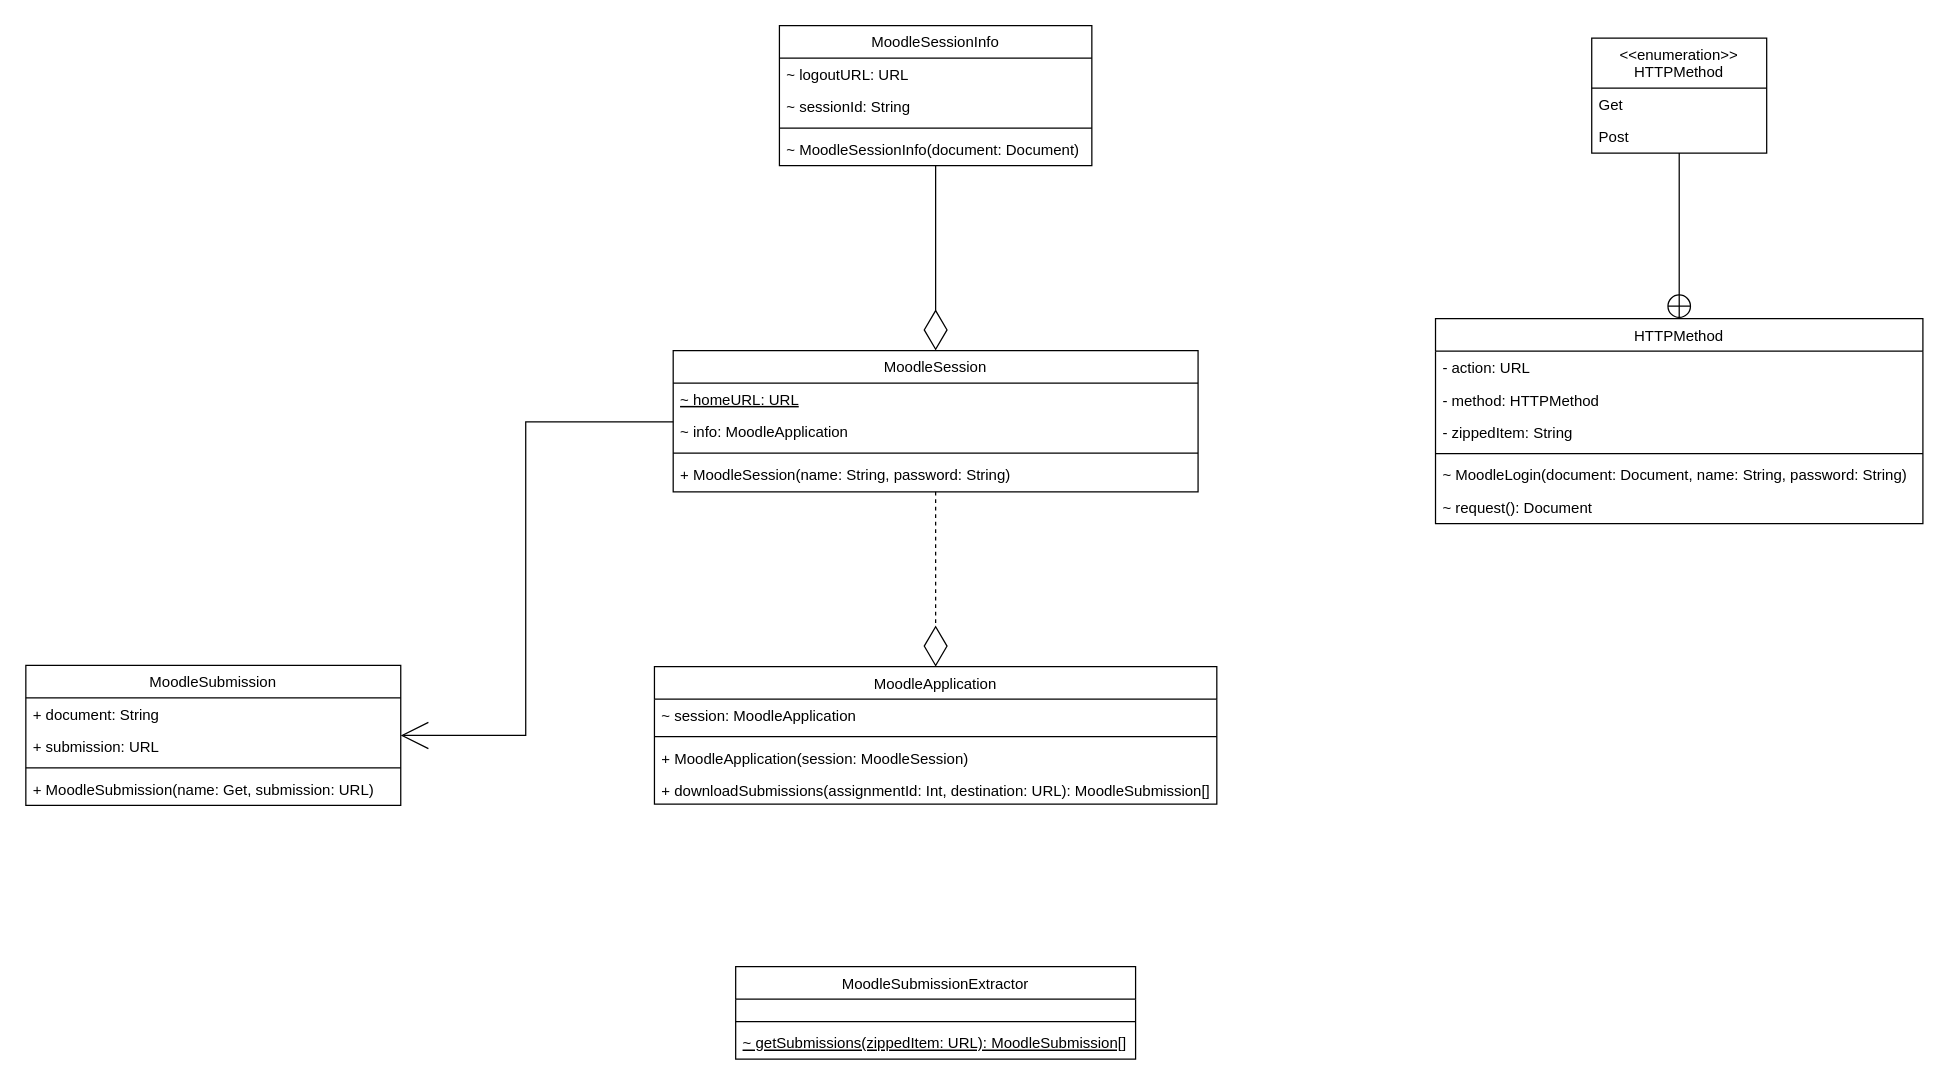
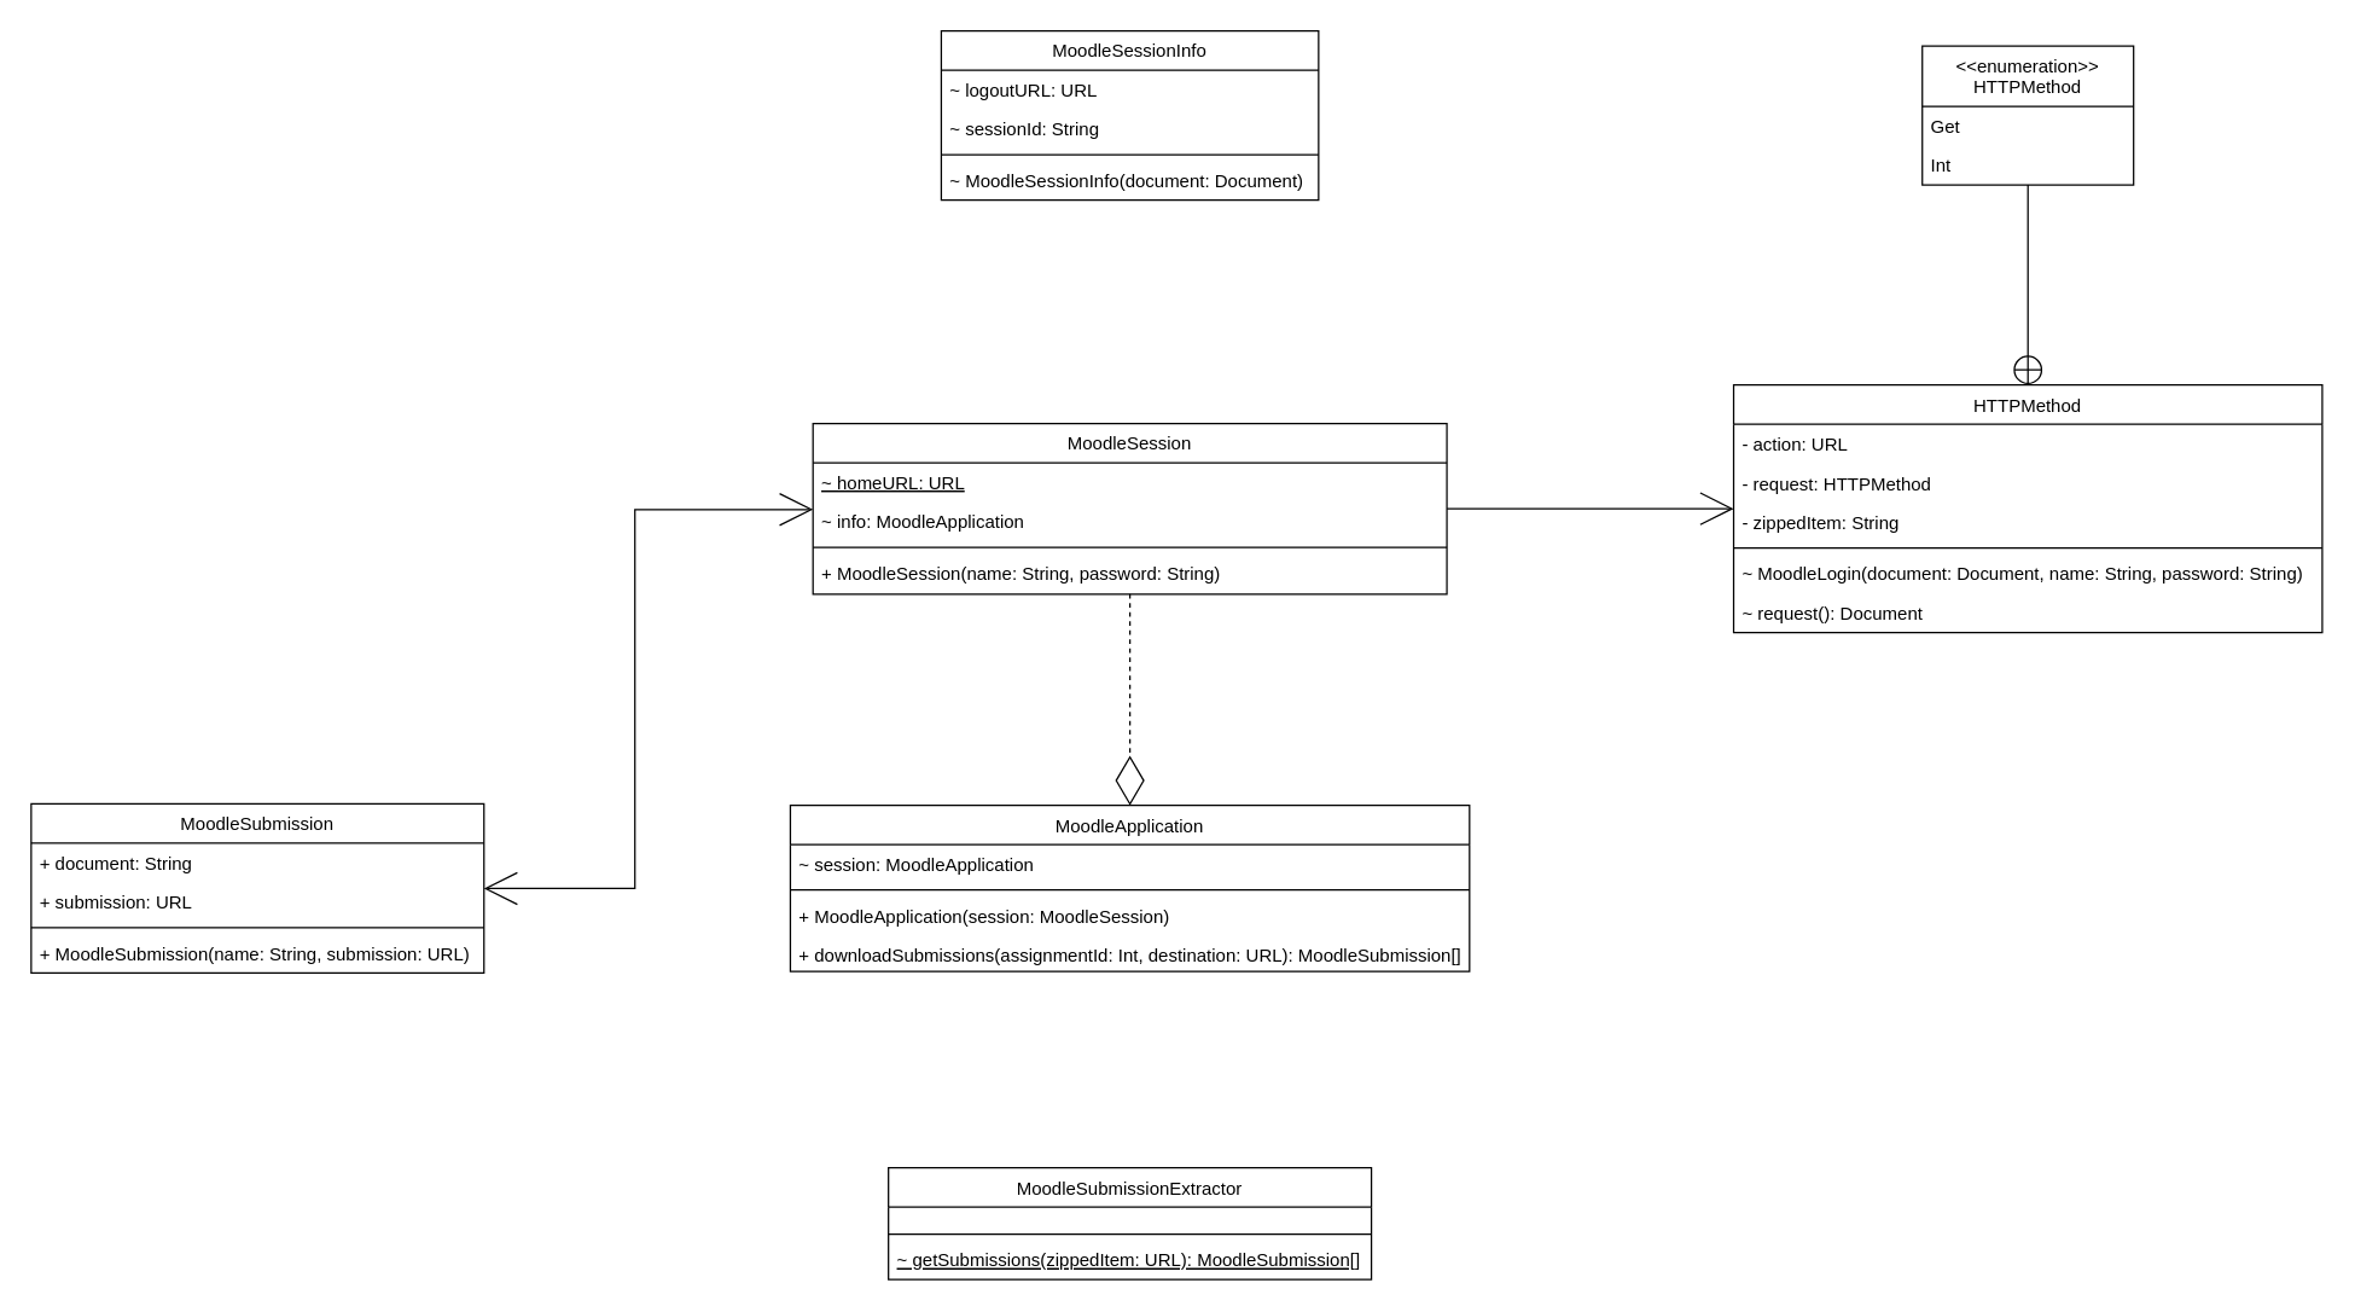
  <mxCell id="0" />
  <mxCell id="1" parent="0" />
  <mxCell id="2" value="MoodleApplication" style="swimlane;fontStyle=0;childLayout=stackLayout;horizontal=1;startSize=26;horizontalStack=0;resizeParent=1;resizeParentMax=0;resizeLast=0;collapsible=1;marginBottom=0;" vertex="1" parent="1"><mxGeometry x="523" y="533" width="450" height="110" as="geometry" /></mxCell>
  <mxCell id="3" value="~ session: MoodleApplication" style="text;strokeColor=none;fillColor=none;align=left;verticalAlign=top;spacingLeft=4;spacingRight=4;overflow=hidden;rotatable=0;points=[[0,0.5],[1,0.5]];portConstraint=eastwest;" vertex="1" parent="2"><mxGeometry y="26" width="450" height="26" as="geometry" /></mxCell>
  <mxCell id="4" value="" style="line;html=1;strokeWidth=1;align=left;verticalAlign=middle;spacingTop=-1;spacingLeft=3;spacingRight=3;rotatable=0;labelPosition=right;points=[];portConstraint=eastwest;" vertex="1" parent="2"><mxGeometry y="52" width="450" height="8" as="geometry" /></mxCell>
  <mxCell id="5" value="+ MoodleApplication(session: MoodleSession)" style="text;strokeColor=none;fillColor=none;align=left;verticalAlign=top;spacingLeft=4;spacingRight=4;overflow=hidden;rotatable=0;points=[[0,0.5],[1,0.5]];portConstraint=eastwest;" vertex="1" parent="2"><mxGeometry y="60" width="450" height="26" as="geometry" /></mxCell>
  <mxCell id="6" value="+ downloadSubmissions(assignmentId: Int, destination: URL): MoodleSubmission[]" style="text;strokeColor=none;fillColor=none;align=left;verticalAlign=top;spacingLeft=4;spacingRight=4;overflow=hidden;rotatable=0;points=[[0,0.5],[1,0.5]];portConstraint=eastwest;" vertex="1" parent="2"><mxGeometry y="86" width="450" height="24" as="geometry" /></mxCell>
  <mxCell id="7" style="edgeStyle=orthogonalEdgeStyle;rounded=0;orthogonalLoop=1;jettySize=auto;html=1;endArrow=diamondThin;endFill=0;strokeWidth=1;endSize=30;dashed=1;" edge="1" parent="1" source="8" target="2"><mxGeometry relative="1" as="geometry" /></mxCell>
  <mxCell id="8" value="MoodleSession" style="swimlane;fontStyle=0;align=center;verticalAlign=top;childLayout=stackLayout;horizontal=1;startSize=26;horizontalStack=0;resizeParent=1;resizeLast=0;collapsible=1;marginBottom=0;rounded=0;shadow=0;strokeWidth=1;" vertex="1" parent="1"><mxGeometry x="538" y="280" width="420" height="113" as="geometry"><mxRectangle x="130" y="380" width="160" height="26" as="alternateBounds" /></mxGeometry></mxCell>
  <mxCell id="9" value="~ homeURL: URL" style="text;align=left;verticalAlign=top;spacingLeft=4;spacingRight=4;overflow=hidden;rotatable=0;points=[[0,0.5],[1,0.5]];portConstraint=eastwest;fontStyle=4" vertex="1" parent="8"><mxGeometry y="26" width="420" height="26" as="geometry" /></mxCell>
  <mxCell id="10" value="~ info: MoodleApplication" style="text;align=left;verticalAlign=top;spacingLeft=4;spacingRight=4;overflow=hidden;rotatable=0;points=[[0,0.5],[1,0.5]];portConstraint=eastwest;rounded=0;shadow=0;html=0;" vertex="1" parent="8"><mxGeometry y="52" width="420" height="26" as="geometry" /></mxCell>
  <mxCell id="11" value="" style="line;html=1;strokeWidth=1;align=left;verticalAlign=middle;spacingTop=-1;spacingLeft=3;spacingRight=3;rotatable=0;labelPosition=right;points=[];portConstraint=eastwest;" vertex="1" parent="8"><mxGeometry y="78" width="420" height="8" as="geometry" /></mxCell>
  <mxCell id="12" value="+ MoodleSession(name: String, password: String)" style="text;align=left;verticalAlign=top;spacingLeft=4;spacingRight=4;overflow=hidden;rotatable=0;points=[[0,0.5],[1,0.5]];portConstraint=eastwest;fontStyle=0" vertex="1" parent="8"><mxGeometry y="86" width="420" height="26" as="geometry" /></mxCell>
  <mxCell id="13" value="MoodleSessionInfo" style="swimlane;fontStyle=0;align=center;verticalAlign=top;childLayout=stackLayout;horizontal=1;startSize=26;horizontalStack=0;resizeParent=1;resizeLast=0;collapsible=1;marginBottom=0;rounded=0;shadow=0;strokeWidth=1;" vertex="1" parent="1"><mxGeometry x="623" y="20" width="250" height="112" as="geometry"><mxRectangle x="130" y="380" width="160" height="26" as="alternateBounds" /></mxGeometry></mxCell>
  <mxCell id="14" value="~ logoutURL: URL" style="text;align=left;verticalAlign=top;spacingLeft=4;spacingRight=4;overflow=hidden;rotatable=0;points=[[0,0.5],[1,0.5]];portConstraint=eastwest;fontStyle=0" vertex="1" parent="13"><mxGeometry y="26" width="250" height="26" as="geometry" /></mxCell>
  <mxCell id="15" value="~ sessionId: String" style="text;align=left;verticalAlign=top;spacingLeft=4;spacingRight=4;overflow=hidden;rotatable=0;points=[[0,0.5],[1,0.5]];portConstraint=eastwest;rounded=0;shadow=0;html=0;" vertex="1" parent="13"><mxGeometry y="52" width="250" height="26" as="geometry" /></mxCell>
  <mxCell id="16" value="" style="line;html=1;strokeWidth=1;align=left;verticalAlign=middle;spacingTop=-1;spacingLeft=3;spacingRight=3;rotatable=0;labelPosition=right;points=[];portConstraint=eastwest;" vertex="1" parent="13"><mxGeometry y="78" width="250" height="8" as="geometry" /></mxCell>
  <mxCell id="17" value="~ MoodleSessionInfo(document: Document)" style="text;align=left;verticalAlign=top;spacingLeft=4;spacingRight=4;overflow=hidden;rotatable=0;points=[[0,0.5],[1,0.5]];portConstraint=eastwest;fontStyle=0" vertex="1" parent="13"><mxGeometry y="86" width="250" height="26" as="geometry" /></mxCell>
  <mxCell id="18" value="HTTPMethod" style="swimlane;fontStyle=0;align=center;verticalAlign=top;childLayout=stackLayout;horizontal=1;startSize=26;horizontalStack=0;resizeParent=1;resizeLast=0;collapsible=1;marginBottom=0;rounded=0;shadow=0;strokeWidth=1;" vertex="1" parent="1"><mxGeometry x="1148" y="254.5" width="390" height="164" as="geometry"><mxRectangle x="130" y="380" width="160" height="26" as="alternateBounds" /></mxGeometry></mxCell>
  <mxCell id="19" value="- action: URL" style="text;align=left;verticalAlign=top;spacingLeft=4;spacingRight=4;overflow=hidden;rotatable=0;points=[[0,0.5],[1,0.5]];portConstraint=eastwest;fontStyle=0" vertex="1" parent="18"><mxGeometry y="26" width="390" height="26" as="geometry" /></mxCell>
- <mxCell id="20" value="- method: HTTPMethod" style="text;align=left;verticalAlign=top;spacingLeft=4;spacingRight=4;overflow=hidden;rotatable=0;points=[[0,0.5],[1,0.5]];portConstraint=eastwest;rounded=0;shadow=0;html=0;" vertex="1" parent="18"><mxGeometry y="52" width="390" height="26" as="geometry" /></mxCell>
+ <mxCell id="20" value="- request: HTTPMethod" style="text;align=left;verticalAlign=top;spacingLeft=4;spacingRight=4;overflow=hidden;rotatable=0;points=[[0,0.5],[1,0.5]];portConstraint=eastwest;rounded=0;shadow=0;html=0;" vertex="1" parent="18"><mxGeometry y="52" width="390" height="26" as="geometry" /></mxCell>
  <mxCell id="21" value="- zippedItem: String" style="text;strokeColor=none;fillColor=none;align=left;verticalAlign=top;spacingLeft=4;spacingRight=4;overflow=hidden;rotatable=0;points=[[0,0.5],[1,0.5]];portConstraint=eastwest;" vertex="1" parent="18"><mxGeometry y="78" width="390" height="26" as="geometry" /></mxCell>
  <mxCell id="22" value="" style="line;html=1;strokeWidth=1;align=left;verticalAlign=middle;spacingTop=-1;spacingLeft=3;spacingRight=3;rotatable=0;labelPosition=right;points=[];portConstraint=eastwest;" vertex="1" parent="18"><mxGeometry y="104" width="390" height="8" as="geometry" /></mxCell>
  <mxCell id="23" value="~ MoodleLogin(document: Document, name: String, password: String)" style="text;align=left;verticalAlign=top;spacingLeft=4;spacingRight=4;overflow=hidden;rotatable=0;points=[[0,0.5],[1,0.5]];portConstraint=eastwest;fontStyle=0" vertex="1" parent="18"><mxGeometry y="112" width="390" height="26" as="geometry" /></mxCell>
  <mxCell id="24" value="~ request(): Document" style="text;strokeColor=none;fillColor=none;align=left;verticalAlign=top;spacingLeft=4;spacingRight=4;overflow=hidden;rotatable=0;points=[[0,0.5],[1,0.5]];portConstraint=eastwest;" vertex="1" parent="18"><mxGeometry y="138" width="390" height="26" as="geometry" /></mxCell>
  <mxCell id="25" value="&lt;&lt;enumeration&gt;&gt;&#10;HTTPMethod" style="swimlane;fontStyle=0;childLayout=stackLayout;horizontal=1;startSize=40;horizontalStack=0;resizeParent=1;resizeParentMax=0;resizeLast=0;collapsible=1;marginBottom=0;" vertex="1" parent="1"><mxGeometry x="1273" y="30" width="140" height="92" as="geometry" /></mxCell>
  <mxCell id="26" value="Get" style="text;strokeColor=none;fillColor=none;align=left;verticalAlign=top;spacingLeft=4;spacingRight=4;overflow=hidden;rotatable=0;points=[[0,0.5],[1,0.5]];portConstraint=eastwest;" vertex="1" parent="25"><mxGeometry y="40" width="140" height="26" as="geometry" /></mxCell>
- <mxCell id="27" value="Post" style="text;strokeColor=none;fillColor=none;align=left;verticalAlign=top;spacingLeft=4;spacingRight=4;overflow=hidden;rotatable=0;points=[[0,0.5],[1,0.5]];portConstraint=eastwest;" vertex="1" parent="25"><mxGeometry y="66" width="140" height="26" as="geometry" /></mxCell>
+ <mxCell id="27" value="Int" style="text;strokeColor=none;fillColor=none;align=left;verticalAlign=top;spacingLeft=4;spacingRight=4;overflow=hidden;rotatable=0;points=[[0,0.5],[1,0.5]];portConstraint=eastwest;" vertex="1" parent="25"><mxGeometry y="66" width="140" height="26" as="geometry" /></mxCell>
  <mxCell id="28" value="" style="endArrow=circlePlus;startArrow=none;endFill=0;startFill=0;endSize=8;html=1;labelBackgroundColor=none;" edge="1" parent="1" source="25" target="18"><mxGeometry width="160" relative="1" as="geometry"><mxPoint x="1388" y="483" as="sourcePoint" /><mxPoint x="1573" y="358" as="targetPoint" /><Array as="points" /></mxGeometry></mxCell>
- <mxCell id="29" style="edgeStyle=orthogonalEdgeStyle;rounded=0;orthogonalLoop=1;jettySize=auto;html=1;endArrow=none;endFill=0;endSize=20;strokeWidth=1;startArrow=open;startFill=0;startSize=20;" edge="1" parent="1" source="30" target="8"><mxGeometry relative="1" as="geometry"><mxPoint x="343" y="379" as="targetPoint" /><Array as="points"><mxPoint x="420" y="588" /><mxPoint x="420" y="337" /></Array></mxGeometry></mxCell>
+ <mxCell id="29" style="edgeStyle=orthogonalEdgeStyle;rounded=0;orthogonalLoop=1;jettySize=auto;html=1;endArrow=open;endFill=0;endSize=20;strokeWidth=1;startArrow=open;startFill=0;startSize=20;" edge="1" parent="1" source="30" target="8"><mxGeometry relative="1" as="geometry"><mxPoint x="343" y="379" as="targetPoint" /><Array as="points"><mxPoint x="420" y="588" /><mxPoint x="420" y="337" /></Array></mxGeometry></mxCell>
  <mxCell id="30" value="MoodleSubmission" style="swimlane;fontStyle=0;align=center;verticalAlign=top;childLayout=stackLayout;horizontal=1;startSize=26;horizontalStack=0;resizeParent=1;resizeLast=0;collapsible=1;marginBottom=0;rounded=0;shadow=0;strokeWidth=1;" vertex="1" parent="1"><mxGeometry x="20" y="532" width="300" height="112" as="geometry"><mxRectangle x="130" y="380" width="160" height="26" as="alternateBounds" /></mxGeometry></mxCell>
  <mxCell id="31" value="+ document: String" style="text;align=left;verticalAlign=top;spacingLeft=4;spacingRight=4;overflow=hidden;rotatable=0;points=[[0,0.5],[1,0.5]];portConstraint=eastwest;fontStyle=0" vertex="1" parent="30"><mxGeometry y="26" width="300" height="26" as="geometry" /></mxCell>
  <mxCell id="32" value="+ submission: URL" style="text;align=left;verticalAlign=top;spacingLeft=4;spacingRight=4;overflow=hidden;rotatable=0;points=[[0,0.5],[1,0.5]];portConstraint=eastwest;rounded=0;shadow=0;html=0;" vertex="1" parent="30"><mxGeometry y="52" width="300" height="26" as="geometry" /></mxCell>
  <mxCell id="33" value="" style="line;html=1;strokeWidth=1;align=left;verticalAlign=middle;spacingTop=-1;spacingLeft=3;spacingRight=3;rotatable=0;labelPosition=right;points=[];portConstraint=eastwest;" vertex="1" parent="30"><mxGeometry y="78" width="300" height="8" as="geometry" /></mxCell>
- <mxCell id="34" value="+ MoodleSubmission(name: Get, submission: URL)" style="text;align=left;verticalAlign=top;spacingLeft=4;spacingRight=4;overflow=hidden;rotatable=0;points=[[0,0.5],[1,0.5]];portConstraint=eastwest;fontStyle=0" vertex="1" parent="30"><mxGeometry y="86" width="300" height="26" as="geometry" /></mxCell>
+ <mxCell id="34" value="+ MoodleSubmission(name: String, submission: URL)" style="text;align=left;verticalAlign=top;spacingLeft=4;spacingRight=4;overflow=hidden;rotatable=0;points=[[0,0.5],[1,0.5]];portConstraint=eastwest;fontStyle=0" vertex="1" parent="30"><mxGeometry y="86" width="300" height="26" as="geometry" /></mxCell>
  <mxCell id="35" value="MoodleSubmissionExtractor" style="swimlane;fontStyle=0;childLayout=stackLayout;horizontal=1;startSize=26;horizontalStack=0;resizeParent=1;resizeParentMax=0;resizeLast=0;collapsible=1;marginBottom=0;" vertex="1" parent="1"><mxGeometry x="588" y="773" width="320" height="74" as="geometry" /></mxCell>
  <mxCell id="36" value=" " style="text;strokeColor=none;fillColor=none;align=left;verticalAlign=top;spacingLeft=4;spacingRight=4;overflow=hidden;rotatable=0;points=[[0,0.5],[1,0.5]];portConstraint=eastwest;" vertex="1" parent="35"><mxGeometry y="26" width="320" height="14" as="geometry" /></mxCell>
  <mxCell id="37" value="" style="line;html=1;strokeWidth=1;align=left;verticalAlign=middle;spacingTop=-1;spacingLeft=3;spacingRight=3;rotatable=0;labelPosition=right;points=[];portConstraint=eastwest;" vertex="1" parent="35"><mxGeometry y="40" width="320" height="8" as="geometry" /></mxCell>
  <mxCell id="38" value="~ getSubmissions(zippedItem: URL): MoodleSubmission[]" style="text;strokeColor=none;fillColor=none;align=left;verticalAlign=top;spacingLeft=4;spacingRight=4;overflow=hidden;rotatable=0;points=[[0,0.5],[1,0.5]];portConstraint=eastwest;fontStyle=4" vertex="1" parent="35"><mxGeometry y="48" width="320" height="26" as="geometry" /></mxCell>
- <mxCell id="39" style="edgeStyle=orthogonalEdgeStyle;rounded=0;orthogonalLoop=1;jettySize=auto;html=1;endArrow=diamondThin;endFill=0;strokeWidth=1;endSize=30;" edge="1" parent="1" source="13" target="8"><mxGeometry relative="1" as="geometry"><mxPoint x="1003" y="110" as="sourcePoint" /><mxPoint x="1003" y="270" as="targetPoint" /></mxGeometry></mxCell>
+ <mxCell id="40" style="edgeStyle=orthogonalEdgeStyle;rounded=0;orthogonalLoop=1;jettySize=auto;html=1;endArrow=open;endFill=0;endSize=20;strokeWidth=1;" edge="1" parent="1" source="8" target="18"><mxGeometry relative="1" as="geometry"><mxPoint x="993" y="490" as="sourcePoint" /><mxPoint x="1143" y="490" as="targetPoint" /></mxGeometry></mxCell>
